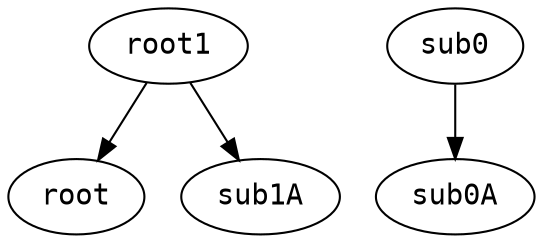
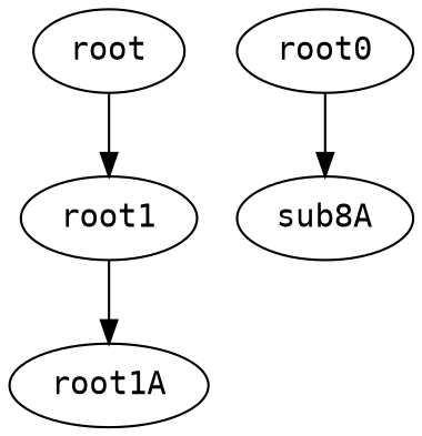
  digraph {
    fontname="DejaVu Sans Mono"
    node [fontname="DejaVu Sans Mono"]
    edge [fontname="DejaVu Sans Mono"]
    n1 [label=root1]
    root
-   sub0
-   sub0A
-   sub1A
+   sub0 [label=root0]
+   sub0A [label=sub8A]
+   sub1A [label=root1A]
    n1 -> sub1A
-   n1 -> root
+   root -> n1
    sub0 -> sub0A
  }
